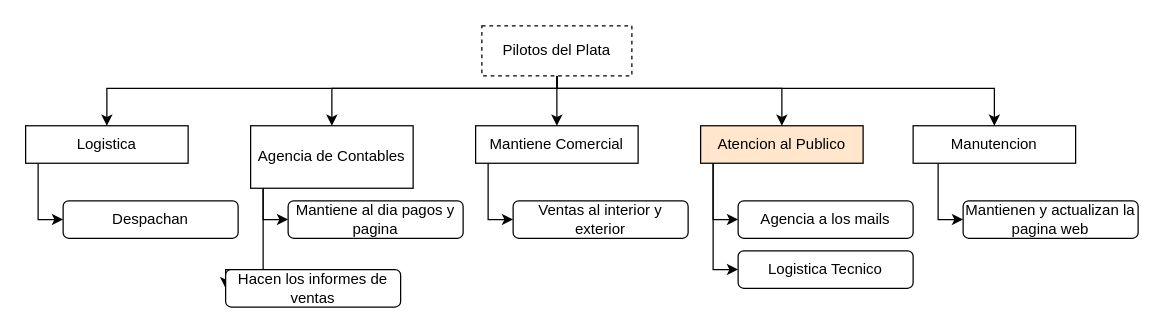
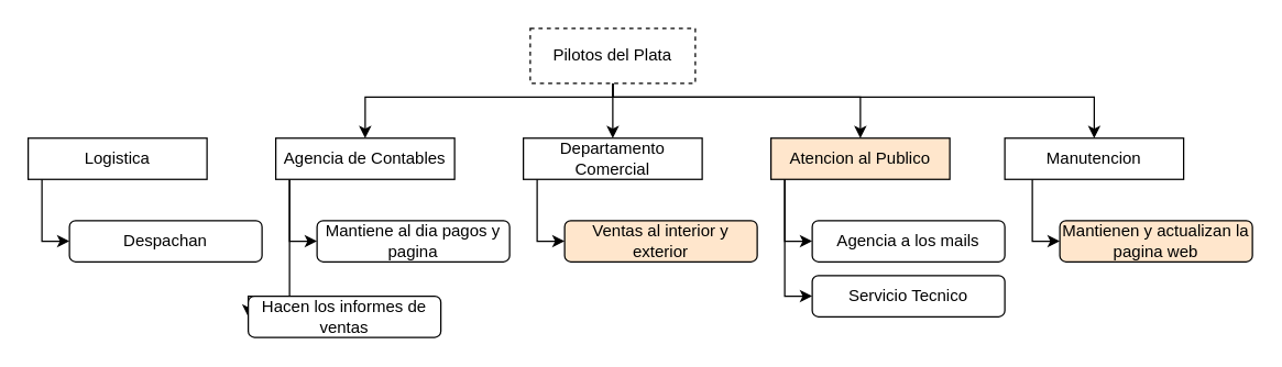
  <mxCell id="0" />
  <mxCell id="1" parent="0" />
  <mxCell id="2" style="edgeStyle=orthogonalEdgeStyle;rounded=0;orthogonalLoop=1;jettySize=auto;html=1;" edge="1" parent="1" source="7" target="12"><mxGeometry relative="1" as="geometry" /></mxCell>
  <mxCell id="3" style="edgeStyle=orthogonalEdgeStyle;rounded=0;orthogonalLoop=1;jettySize=auto;html=1;" edge="1" parent="1" source="7" target="10"><mxGeometry relative="1" as="geometry"><Array as="points"><mxPoint x="445" y="70" /><mxPoint x="265" y="70" /></Array></mxGeometry></mxCell>
- <mxCell id="4" style="edgeStyle=orthogonalEdgeStyle;rounded=0;orthogonalLoop=1;jettySize=auto;html=1;entryX=0.5;entryY=0;entryDx=0;entryDy=0;" edge="1" parent="1" source="7" target="15"><mxGeometry relative="1" as="geometry"><Array as="points"><mxPoint x="445" y="70" /><mxPoint x="85" y="70" /></Array></mxGeometry></mxCell>
  <mxCell id="5" style="edgeStyle=orthogonalEdgeStyle;rounded=0;orthogonalLoop=1;jettySize=auto;html=1;" edge="1" parent="1" source="7" target="11"><mxGeometry relative="1" as="geometry"><Array as="points"><mxPoint x="445" y="70" /><mxPoint x="625" y="70" /></Array></mxGeometry></mxCell>
  <mxCell id="6" style="edgeStyle=orthogonalEdgeStyle;rounded=0;orthogonalLoop=1;jettySize=auto;html=1;" edge="1" parent="1" source="7" target="13"><mxGeometry relative="1" as="geometry"><Array as="points"><mxPoint x="445" y="70" /><mxPoint x="795" y="70" /></Array></mxGeometry></mxCell>
  <mxCell id="7" value="Pilotos del Plata" style="rounded=0;whiteSpace=wrap;html=1;dashed=1;" vertex="1" parent="1"><mxGeometry x="385" y="20" width="120" height="40" as="geometry" /></mxCell>
  <mxCell id="8" style="edgeStyle=orthogonalEdgeStyle;rounded=0;orthogonalLoop=1;jettySize=auto;html=1;entryX=0;entryY=0.5;entryDx=0;entryDy=0;" edge="1" parent="1" source="10" target="14"><mxGeometry relative="1" as="geometry"><Array as="points"><mxPoint x="210" y="175" /></Array></mxGeometry></mxCell>
  <mxCell id="9" style="edgeStyle=orthogonalEdgeStyle;rounded=0;orthogonalLoop=1;jettySize=auto;html=1;entryX=0;entryY=0.5;entryDx=0;entryDy=0;" edge="1" parent="1" source="10" target="19"><mxGeometry relative="1" as="geometry"><Array as="points"><mxPoint x="210" y="215" /></Array></mxGeometry></mxCell>
- <mxCell id="10" value="Agencia de Contables" style="rounded=0;whiteSpace=wrap;html=1;" vertex="1" parent="1"><mxGeometry x="200" y="100" width="130" height="50" as="geometry" /></mxCell>
+ <mxCell id="10" value="Agencia de Contables" style="rounded=0;whiteSpace=wrap;html=1;" vertex="1" parent="1"><mxGeometry x="200" y="100" width="130" height="30" as="geometry" /></mxCell>
  <mxCell id="11" value="Atencion al Publico" style="rounded=0;whiteSpace=wrap;html=1;fillColor=#ffe6cc;" vertex="1" parent="1"><mxGeometry x="560" y="100" width="130" height="30" as="geometry" /></mxCell>
- <mxCell id="12" value="Mantiene Comercial" style="rounded=0;whiteSpace=wrap;html=1;" vertex="1" parent="1"><mxGeometry x="380" y="100" width="130" height="30" as="geometry" /></mxCell>
+ <mxCell id="12" value="Departamento Comercial" style="rounded=0;whiteSpace=wrap;html=1;" vertex="1" parent="1"><mxGeometry x="380" y="100" width="130" height="30" as="geometry" /></mxCell>
  <mxCell id="13" value="Manutencion" style="rounded=0;whiteSpace=wrap;html=1;" vertex="1" parent="1"><mxGeometry x="730" y="100" width="130" height="30" as="geometry" /></mxCell>
  <mxCell id="14" value="Mantiene al dia pagos y pagina" style="rounded=1;whiteSpace=wrap;html=1;" vertex="1" parent="1"><mxGeometry x="230" y="160" width="140" height="30" as="geometry" /></mxCell>
  <mxCell id="15" value="Logistica" style="rounded=0;whiteSpace=wrap;html=1;" vertex="1" parent="1"><mxGeometry x="20" y="100" width="130" height="30" as="geometry" /></mxCell>
  <mxCell id="16" value="Agencia a los mails" style="rounded=1;whiteSpace=wrap;html=1;" vertex="1" parent="1"><mxGeometry x="590" y="160" width="140" height="30" as="geometry" /></mxCell>
- <mxCell id="17" value="Logistica Tecnico" style="rounded=1;whiteSpace=wrap;html=1;" vertex="1" parent="1"><mxGeometry x="590" y="200" width="140" height="30" as="geometry" /></mxCell>
+ <mxCell id="17" value="Servicio Tecnico" style="rounded=1;whiteSpace=wrap;html=1;" vertex="1" parent="1"><mxGeometry x="590" y="200" width="140" height="30" as="geometry" /></mxCell>
  <mxCell id="18" value="Despachan" style="rounded=1;whiteSpace=wrap;html=1;" vertex="1" parent="1"><mxGeometry x="50" y="160" width="140" height="30" as="geometry" /></mxCell>
  <mxCell id="19" value="Hacen los informes de ventas" style="rounded=1;whiteSpace=wrap;html=1;" vertex="1" parent="1"><mxGeometry x="180" y="215" width="140" height="30" as="geometry" /></mxCell>
- <mxCell id="20" value="Ventas al interior y exterior" style="rounded=1;whiteSpace=wrap;html=1;" vertex="1" parent="1"><mxGeometry x="410" y="160" width="140" height="30" as="geometry" /></mxCell>
- <mxCell id="21" value="Mantienen y actualizan la pagina web" style="rounded=1;whiteSpace=wrap;html=1;" vertex="1" parent="1"><mxGeometry x="770" y="160" width="140" height="30" as="geometry" /></mxCell>
+ <mxCell id="20" value="Ventas al interior y exterior" style="rounded=1;whiteSpace=wrap;html=1;fillColor=#ffe6cc;" vertex="1" parent="1"><mxGeometry x="410" y="160" width="140" height="30" as="geometry" /></mxCell>
+ <mxCell id="21" value="Mantienen y actualizan la pagina web" style="rounded=1;whiteSpace=wrap;html=1;fillColor=#ffe6cc;" vertex="1" parent="1"><mxGeometry x="770" y="160" width="140" height="30" as="geometry" /></mxCell>
  <mxCell id="22" style="edgeStyle=orthogonalEdgeStyle;rounded=0;orthogonalLoop=1;jettySize=auto;html=1;entryX=0;entryY=0.5;entryDx=0;entryDy=0;" edge="1" parent="1"><mxGeometry relative="1" as="geometry"><mxPoint x="570" y="130" as="sourcePoint" /><mxPoint x="590" y="175" as="targetPoint" /><Array as="points"><mxPoint x="570" y="175" /></Array></mxGeometry></mxCell>
  <mxCell id="23" style="edgeStyle=orthogonalEdgeStyle;rounded=0;orthogonalLoop=1;jettySize=auto;html=1;entryX=0;entryY=0.5;entryDx=0;entryDy=0;" edge="1" parent="1"><mxGeometry relative="1" as="geometry"><mxPoint x="570" y="130" as="sourcePoint" /><mxPoint x="590" y="215" as="targetPoint" /><Array as="points"><mxPoint x="570" y="215" /></Array></mxGeometry></mxCell>
  <mxCell id="24" style="edgeStyle=orthogonalEdgeStyle;rounded=0;orthogonalLoop=1;jettySize=auto;html=1;entryX=0;entryY=0.5;entryDx=0;entryDy=0;" edge="1" parent="1"><mxGeometry relative="1" as="geometry"><mxPoint x="30" y="130" as="sourcePoint" /><mxPoint x="50" y="175" as="targetPoint" /><Array as="points"><mxPoint x="30" y="175" /></Array></mxGeometry></mxCell>
  <mxCell id="25" style="edgeStyle=orthogonalEdgeStyle;rounded=0;orthogonalLoop=1;jettySize=auto;html=1;entryX=0;entryY=0.5;entryDx=0;entryDy=0;" edge="1" parent="1"><mxGeometry relative="1" as="geometry"><mxPoint x="390" y="130" as="sourcePoint" /><mxPoint x="410" y="175" as="targetPoint" /><Array as="points"><mxPoint x="390" y="175" /></Array></mxGeometry></mxCell>
  <mxCell id="26" style="edgeStyle=orthogonalEdgeStyle;rounded=0;orthogonalLoop=1;jettySize=auto;html=1;entryX=0;entryY=0.5;entryDx=0;entryDy=0;" edge="1" parent="1"><mxGeometry relative="1" as="geometry"><mxPoint x="750" y="130" as="sourcePoint" /><mxPoint x="770" y="175" as="targetPoint" /><Array as="points"><mxPoint x="750" y="175" /></Array></mxGeometry></mxCell>
